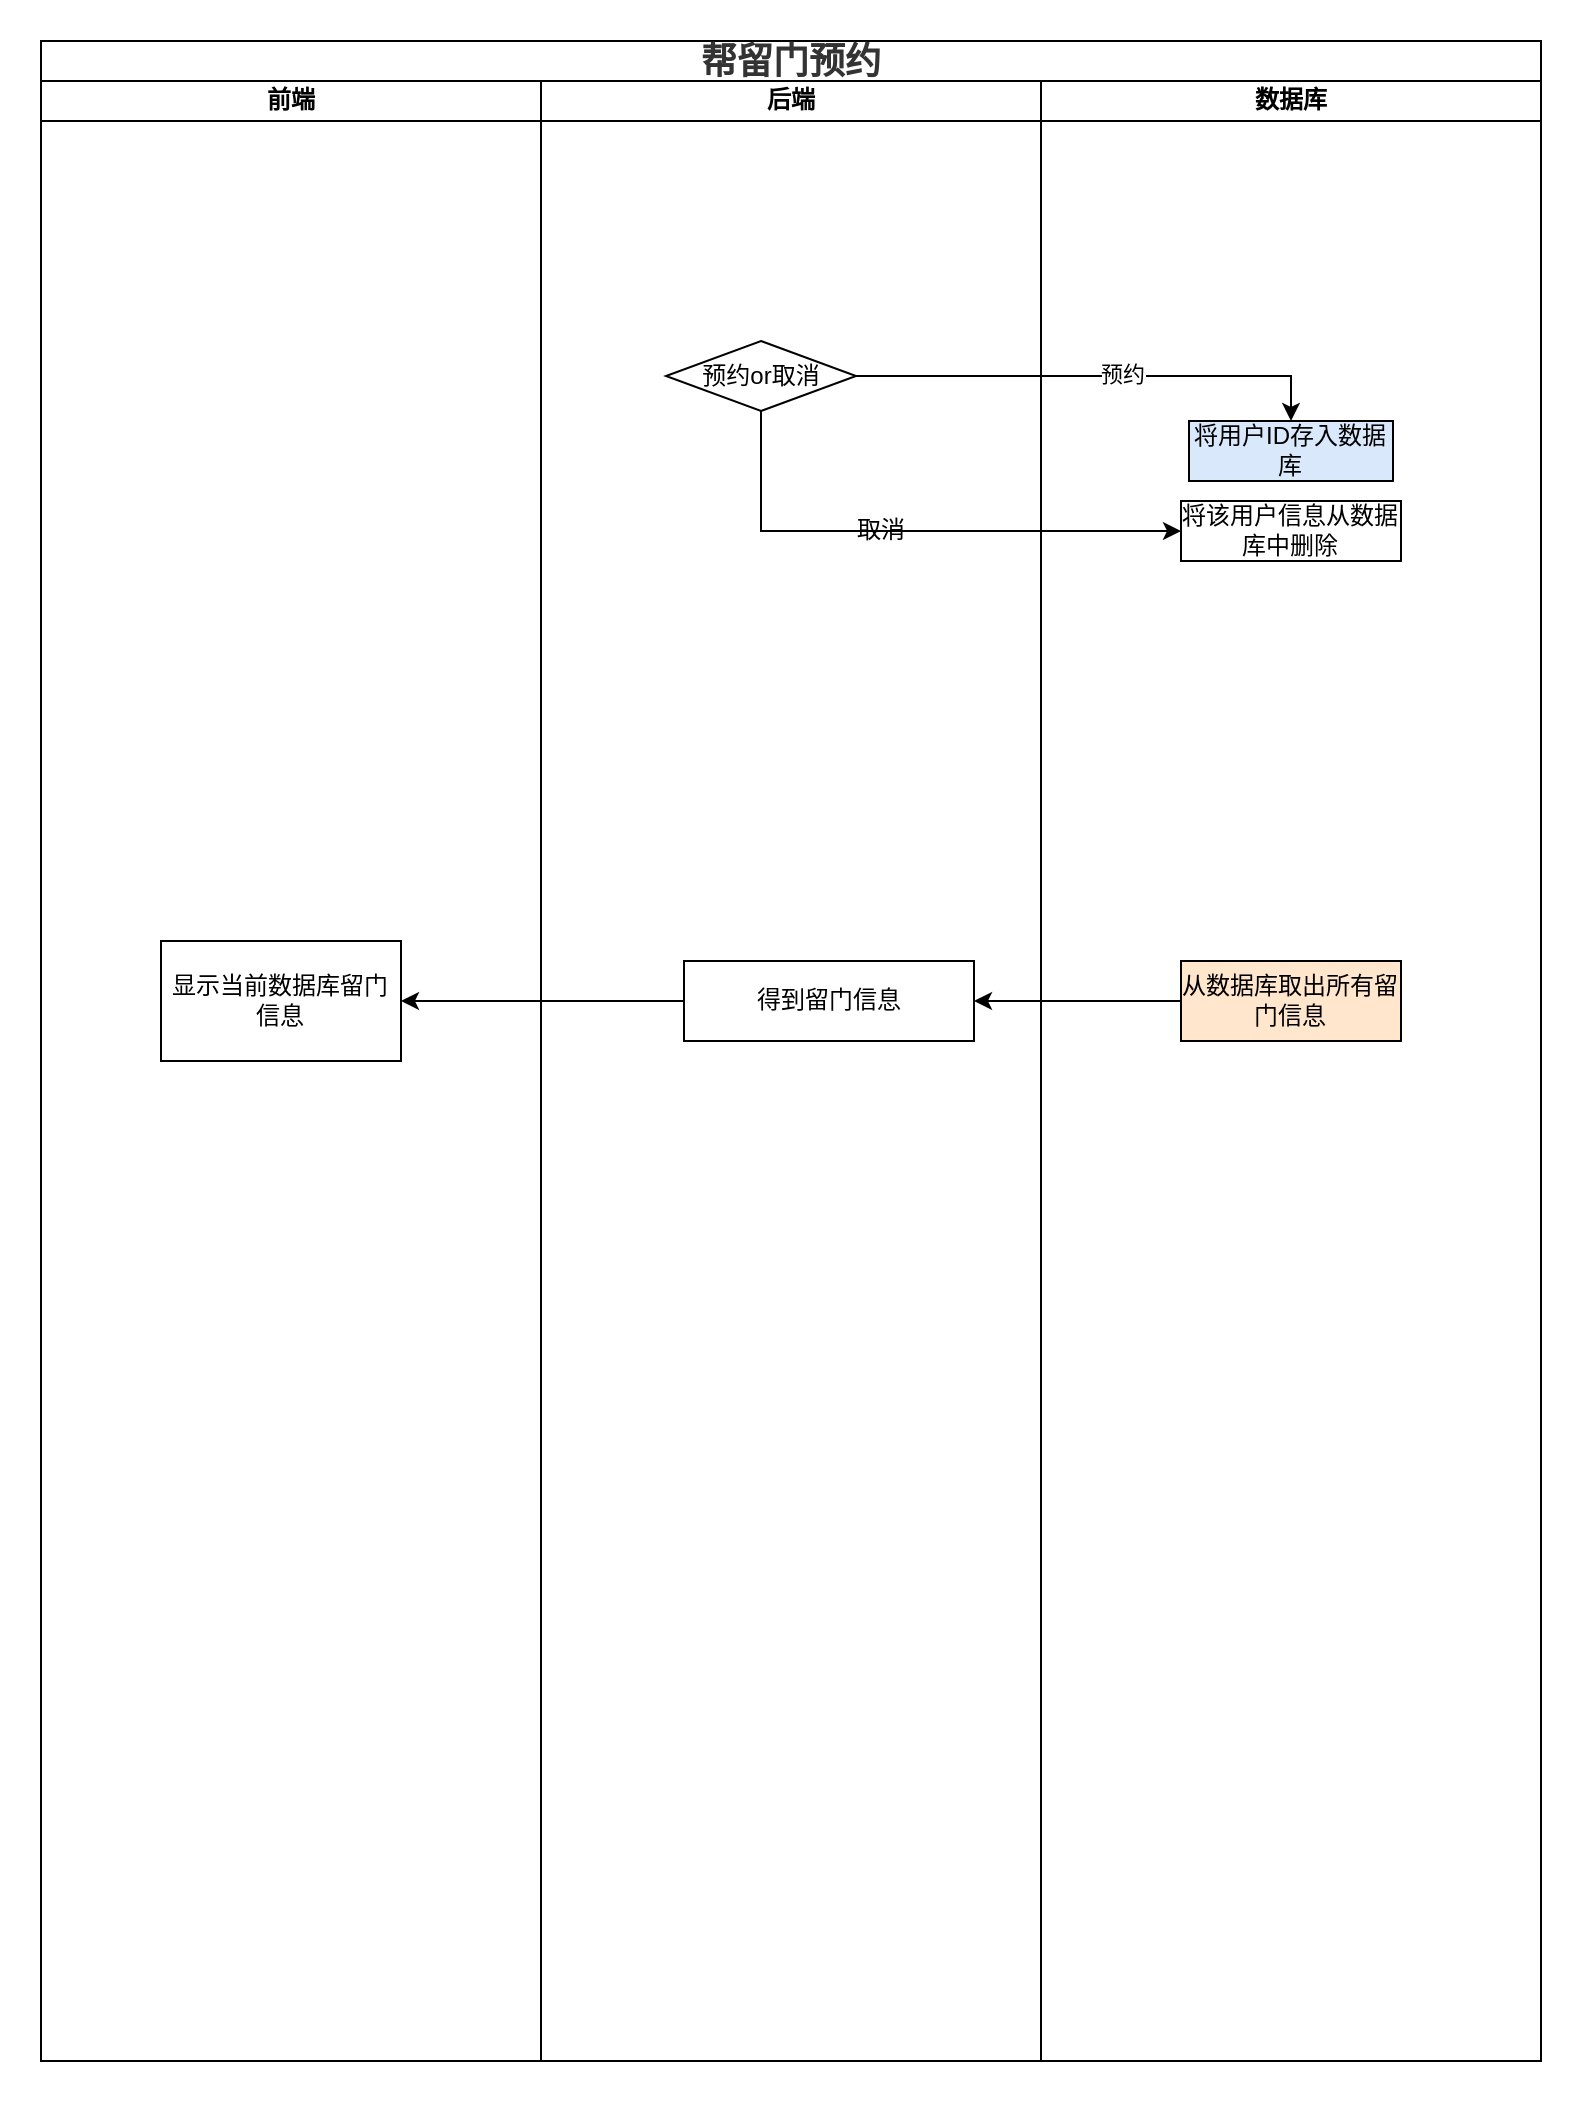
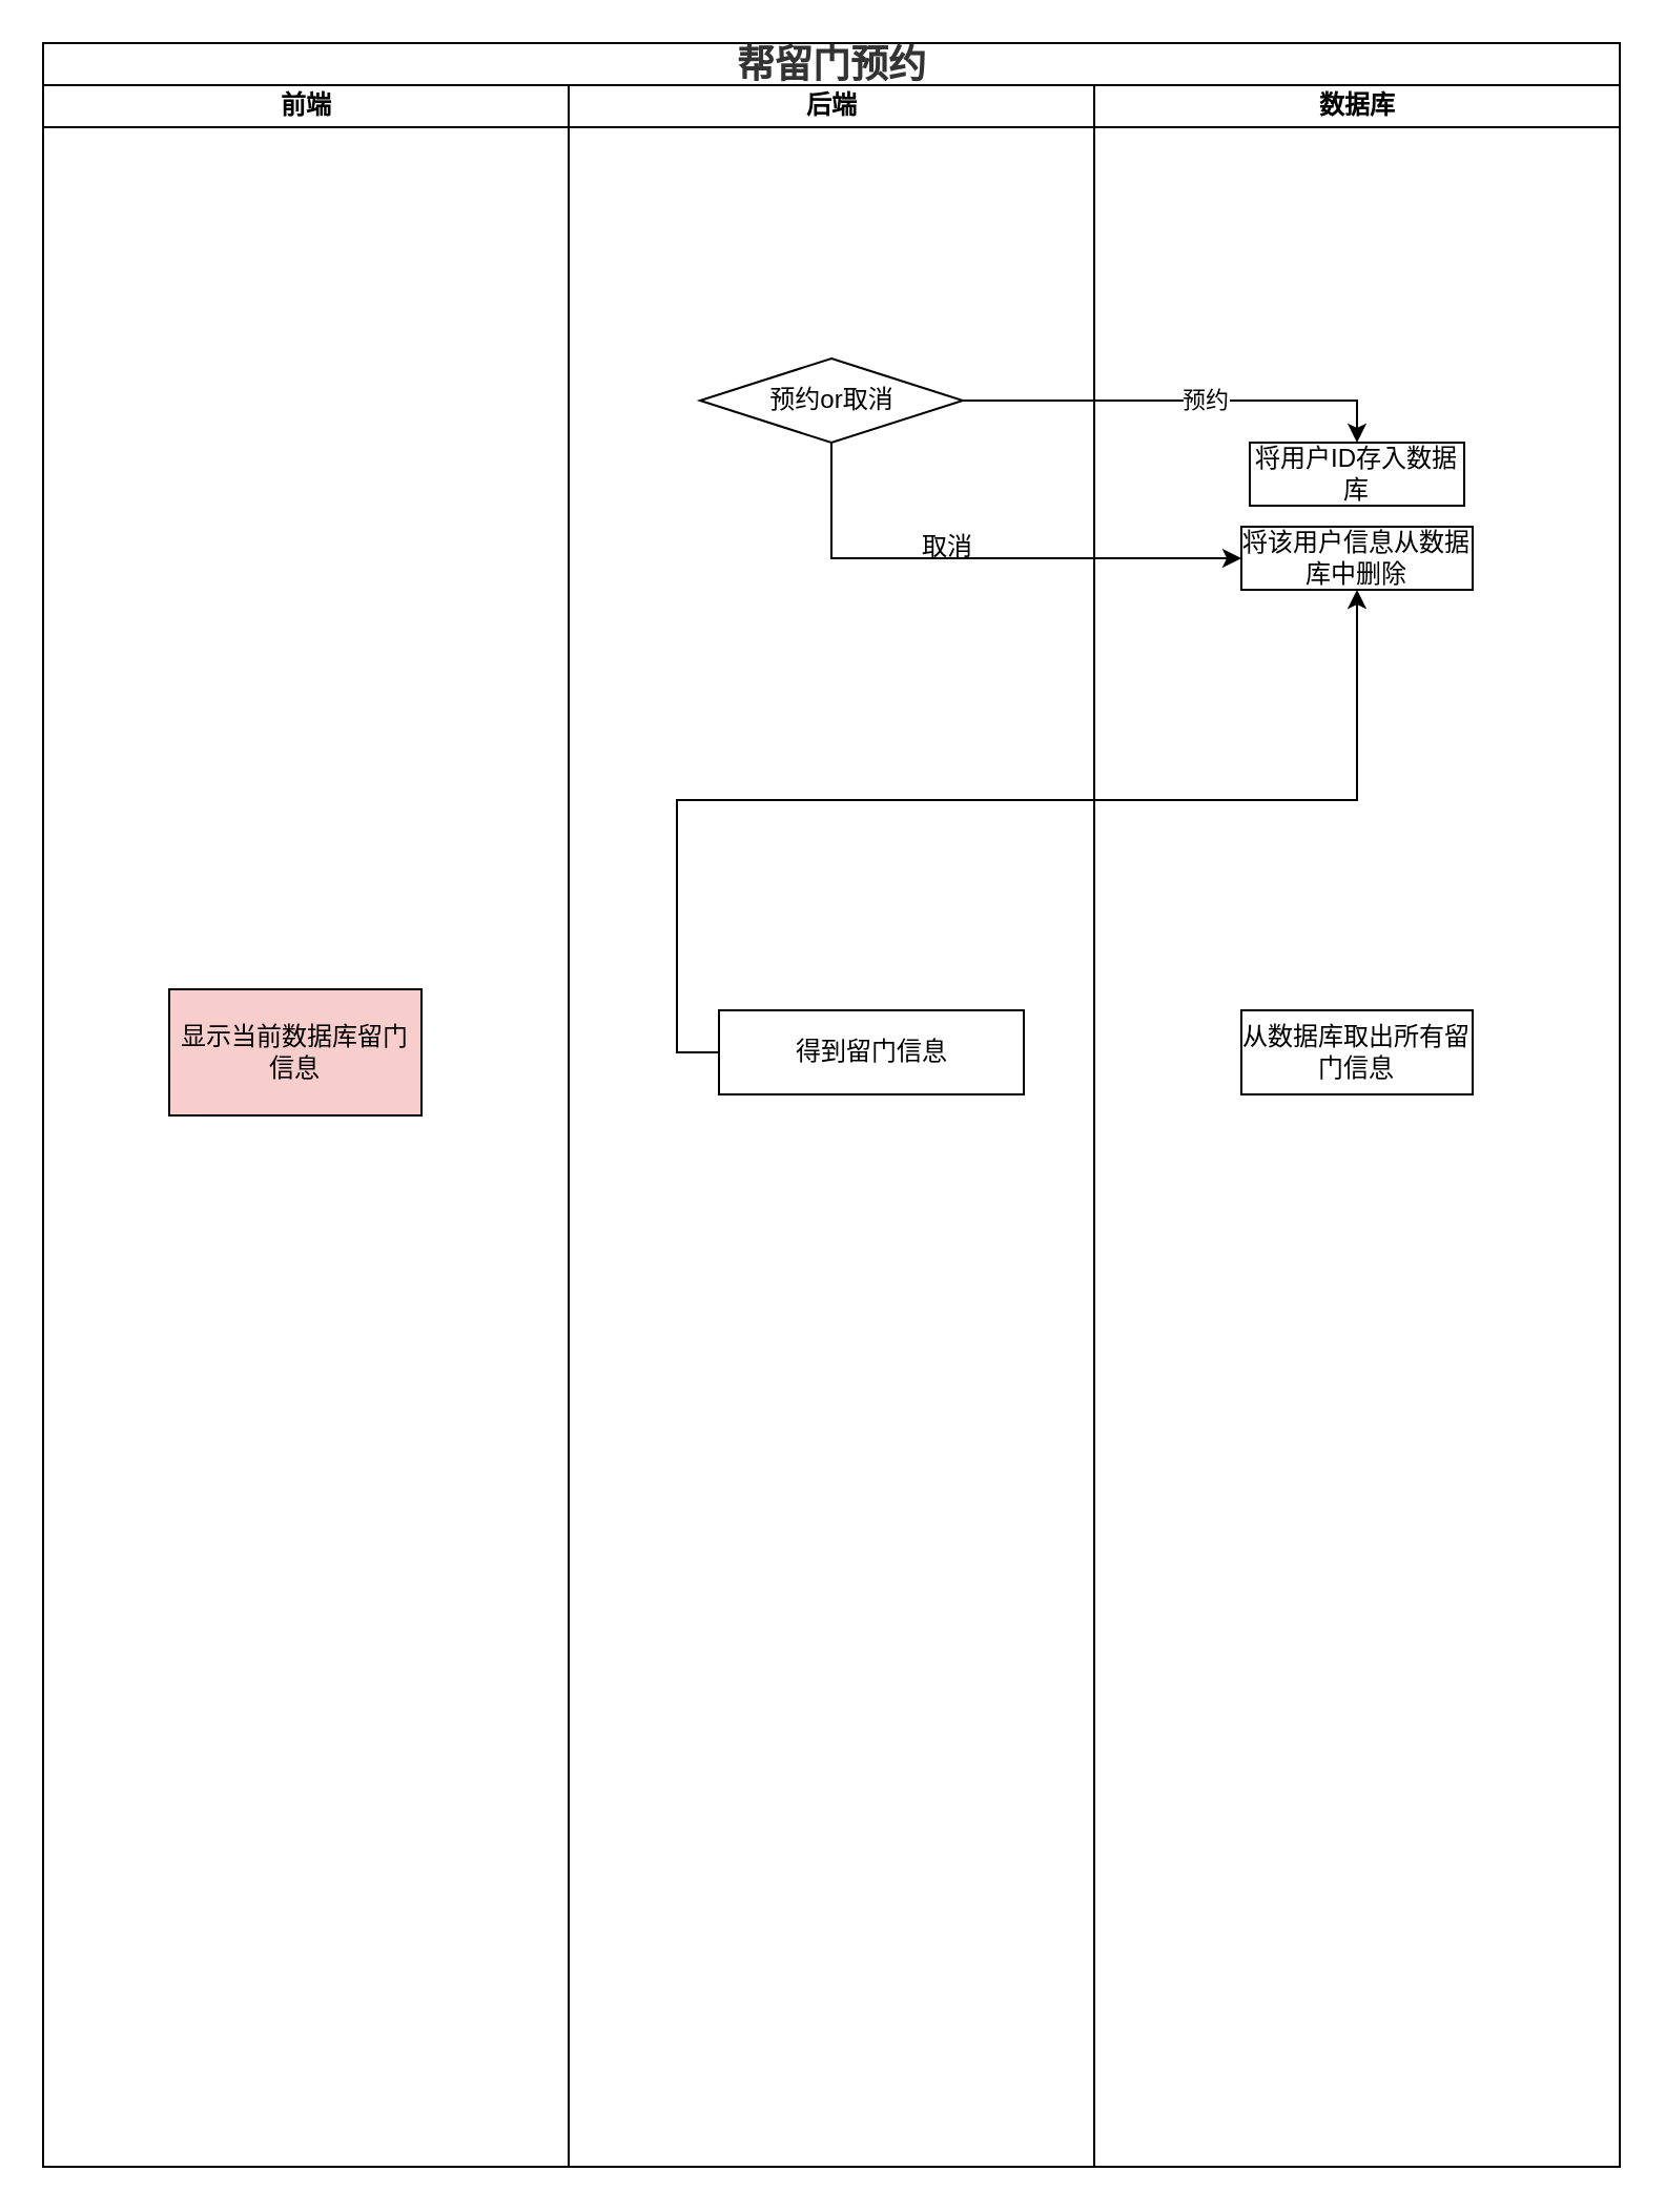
  <mxCell id="0" />
  <mxCell id="1" parent="0" />
  <mxCell id="2" value="&lt;h3 class=&quot;md-end-block md-heading md-focus&quot; style=&quot;box-sizing: border-box ; font-size: 1.5em ; margin-top: 1rem ; margin-bottom: 1rem ; position: relative ; line-height: 1.43 ; cursor: text ; color: rgb(51 , 51 , 51) ; font-family: &amp;#34;open sans&amp;#34; , &amp;#34;clear sans&amp;#34; , &amp;#34;helvetica neue&amp;#34; , &amp;#34;helvetica&amp;#34; , &amp;#34;arial&amp;#34; , &amp;#34;segoe ui emoji&amp;#34; , sans-serif&quot;&gt;&lt;span class=&quot;md-plain md-expand&quot; style=&quot;box-sizing: border-box&quot;&gt;帮留门预约 &lt;/span&gt;&lt;/h3&gt;" style="swimlane;html=1;childLayout=stackLayout;startSize=20;rounded=0;shadow=0;comic=0;labelBackgroundColor=none;strokeWidth=1;fontFamily=Verdana;fontSize=12;align=center;" parent="1" vertex="1"><mxGeometry x="20" y="20" width="750" height="1010" as="geometry" /></mxCell>
  <mxCell id="3" value="前端" style="swimlane;html=1;startSize=20;" parent="2" vertex="1"><mxGeometry y="20" width="250" height="990" as="geometry" /></mxCell>
- <mxCell id="4" value="&lt;span&gt;显示当前数据库留门信息&lt;/span&gt;" style="rounded=0;whiteSpace=wrap;html=1;" parent="3" vertex="1"><mxGeometry x="60" y="430" width="120" height="60" as="geometry" /></mxCell>
+ <mxCell id="4" value="&lt;span&gt;显示当前数据库留门信息&lt;/span&gt;" style="rounded=0;whiteSpace=wrap;html=1;fillColor=#f8cecc;" parent="3" vertex="1"><mxGeometry x="60" y="430" width="120" height="60" as="geometry" /></mxCell>
  <mxCell id="5" value="后端" style="swimlane;html=1;startSize=20;" parent="2" vertex="1"><mxGeometry x="250" y="20" width="250" height="990" as="geometry" /></mxCell>
- <mxCell id="6" value="预约or取消" style="rhombus;whiteSpace=wrap;html=1;" parent="5" vertex="1"><mxGeometry x="62.5" y="130" width="95" height="35" as="geometry" /></mxCell>
+ <mxCell id="6" value="预约or取消" style="rhombus;whiteSpace=wrap;html=1;" parent="5" vertex="1"><mxGeometry x="62.5" y="130" width="125" height="40" as="geometry" /></mxCell>
  <mxCell id="7" value="得到留门信息" style="rounded=0;whiteSpace=wrap;html=1;" parent="5" vertex="1"><mxGeometry x="71.5" y="440" width="145" height="40" as="geometry" /></mxCell>
  <mxCell id="8" value="数据库" style="swimlane;html=1;startSize=20;" parent="2" vertex="1"><mxGeometry x="500" y="20" width="250" height="990" as="geometry" /></mxCell>
- <mxCell id="9" value="从数据库取出所有留门信息" style="rounded=0;whiteSpace=wrap;html=1;fillColor=#ffe6cc;" parent="8" vertex="1"><mxGeometry x="70" y="440" width="110" height="40" as="geometry" /></mxCell>
- <mxCell id="10" value="将用户ID存入数据库" style="rounded=0;whiteSpace=wrap;html=1;fillColor=#dae8fc;" vertex="1" parent="8"><mxGeometry x="74" y="170" width="102" height="30" as="geometry" /></mxCell>
+ <mxCell id="9" value="从数据库取出所有留门信息" style="rounded=0;whiteSpace=wrap;html=1;" parent="8" vertex="1"><mxGeometry x="70" y="440" width="110" height="40" as="geometry" /></mxCell>
+ <mxCell id="10" value="将用户ID存入数据库" style="rounded=0;whiteSpace=wrap;html=1;" vertex="1" parent="8"><mxGeometry x="74" y="170" width="102" height="30" as="geometry" /></mxCell>
  <mxCell id="11" value="将该用户信息从数据库中删除" style="rounded=0;whiteSpace=wrap;html=1;" vertex="1" parent="8"><mxGeometry x="70" y="210" width="110" height="30" as="geometry" /></mxCell>
- <mxCell id="12" style="edgeStyle=orthogonalEdgeStyle;rounded=0;orthogonalLoop=1;jettySize=auto;html=1;exitX=0;exitY=0.5;exitDx=0;exitDy=0;entryX=1;entryY=0.5;entryDx=0;entryDy=0;" parent="2" source="9" target="7" edge="1"><mxGeometry relative="1" as="geometry" /></mxCell>
- <mxCell id="13" style="edgeStyle=orthogonalEdgeStyle;rounded=0;orthogonalLoop=1;jettySize=auto;html=1;exitX=0;exitY=0.5;exitDx=0;exitDy=0;entryX=1;entryY=0.5;entryDx=0;entryDy=0;" parent="2" source="7" target="4" edge="1"><mxGeometry relative="1" as="geometry" /></mxCell>
+ <mxCell id="13" style="edgeStyle=orthogonalEdgeStyle;rounded=0;orthogonalLoop=1;jettySize=auto;html=1;exitX=0;exitY=0.5;exitDx=0;exitDy=0;" parent="2" source="7" target="11" edge="1"><mxGeometry relative="1" as="geometry" /></mxCell>
  <mxCell id="14" style="edgeStyle=orthogonalEdgeStyle;rounded=0;orthogonalLoop=1;jettySize=auto;html=1;exitX=1;exitY=0.5;exitDx=0;exitDy=0;entryX=0.5;entryY=0;entryDx=0;entryDy=0;" edge="1" parent="2" source="6" target="10"><mxGeometry relative="1" as="geometry" /></mxCell>
  <mxCell id="15" value="预约" style="edgeLabel;html=1;align=center;verticalAlign=middle;resizable=0;points=[];" vertex="1" connectable="0" parent="14"><mxGeometry x="0.111" y="1" relative="1" as="geometry"><mxPoint as="offset" /></mxGeometry></mxCell>
  <mxCell id="16" style="edgeStyle=orthogonalEdgeStyle;rounded=0;orthogonalLoop=1;jettySize=auto;html=1;exitX=0.5;exitY=1;exitDx=0;exitDy=0;entryX=0;entryY=0.5;entryDx=0;entryDy=0;" edge="1" parent="2" source="6" target="11"><mxGeometry relative="1" as="geometry" /></mxCell>
- <mxCell id="17" value="取消" style="text;html=1;align=center;verticalAlign=middle;resizable=0;points=[];autosize=1;strokeColor=none;fillColor=none;" vertex="1" parent="1"><mxGeometry x="420" y="255" width="40" height="20" as="geometry" /></mxCell>
+ <mxCell id="17" value="取消" style="text;html=1;align=center;verticalAlign=middle;resizable=0;points=[];autosize=1;strokeColor=none;fillColor=none;" vertex="1" parent="1"><mxGeometry x="430" y="250" width="40" height="20" as="geometry" /></mxCell>
